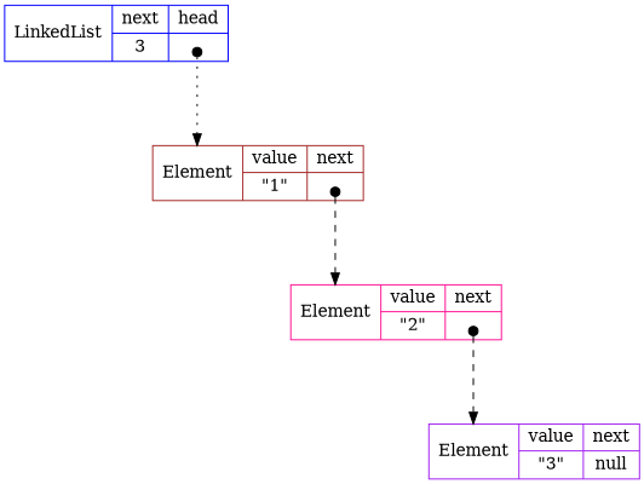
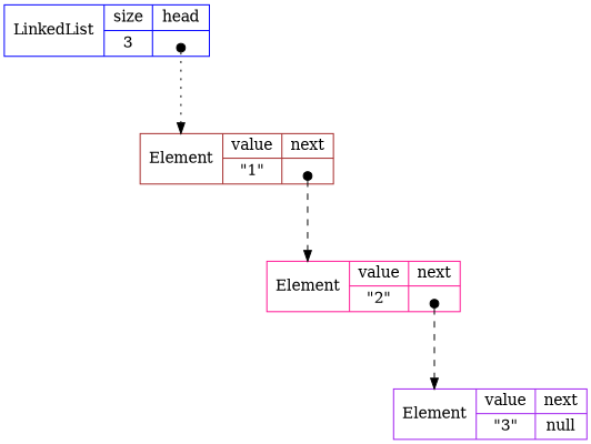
  digraph {
    compound=true
    nodesep=1.0
    rankdir=TB
    ranksep=1.0
    node [fillcolor=white shape=record style=filled]
    edge [arrowtail=dot dir=both headport=_C tailclip=false tailport="next_next:c" style=dashed]
-   n1 [label="<_C>LinkedList|{next|3}|{head|<head_head>}" color=blue]
+   n1 [label="<_C>LinkedList|{size|3}|{head|<head_head>}" color=blue]
    n2 [label="<_C>Element|{value|\"1\"}|{next|<next_next>}" color=brown]
    n3 [label="<_C>Element|{value|\"2\"}|{next|<next_next>}" color=deeppink]
    n4 [label="<_C>Element|{value|\"3\"}|{next|null}" color=purple]
    n1 -> n2 [tailport="head_head:c" style=dotted]
    n2 -> n3
    n3 -> n4
  }
